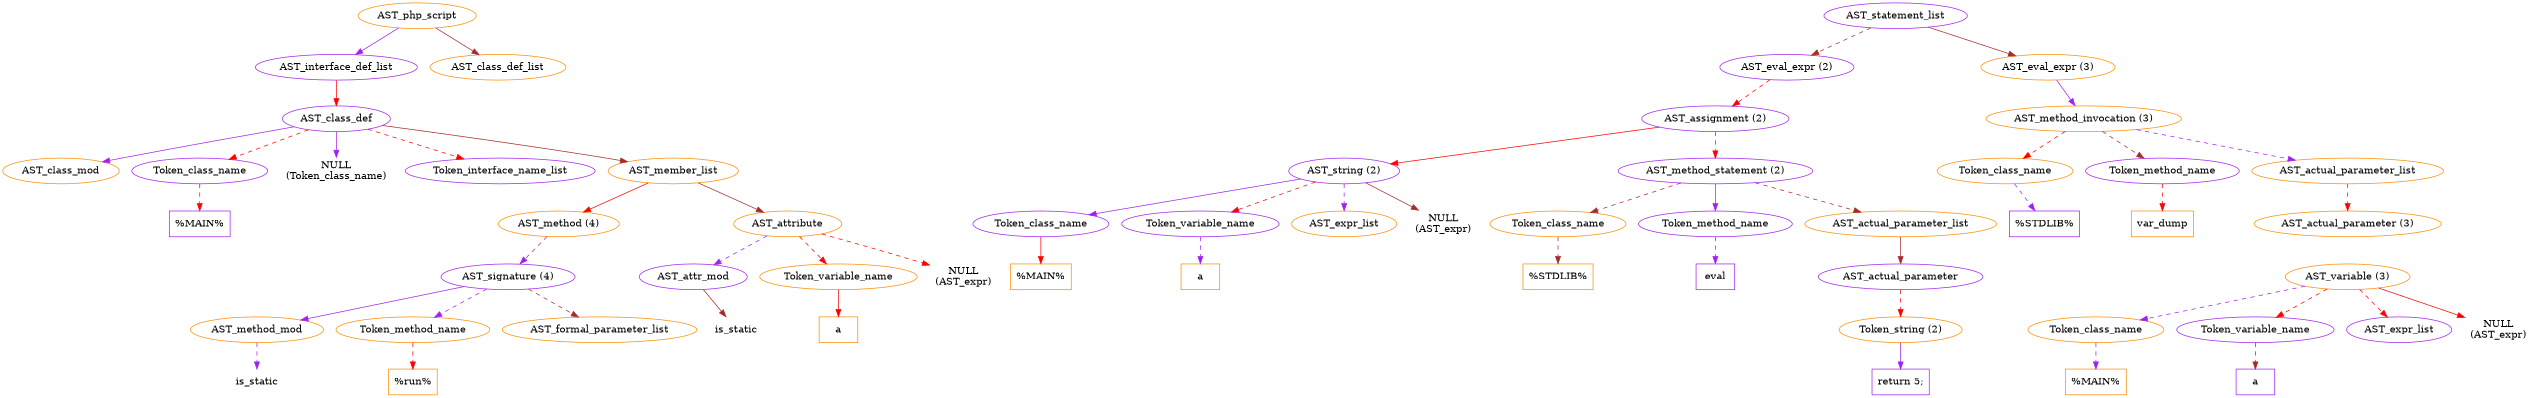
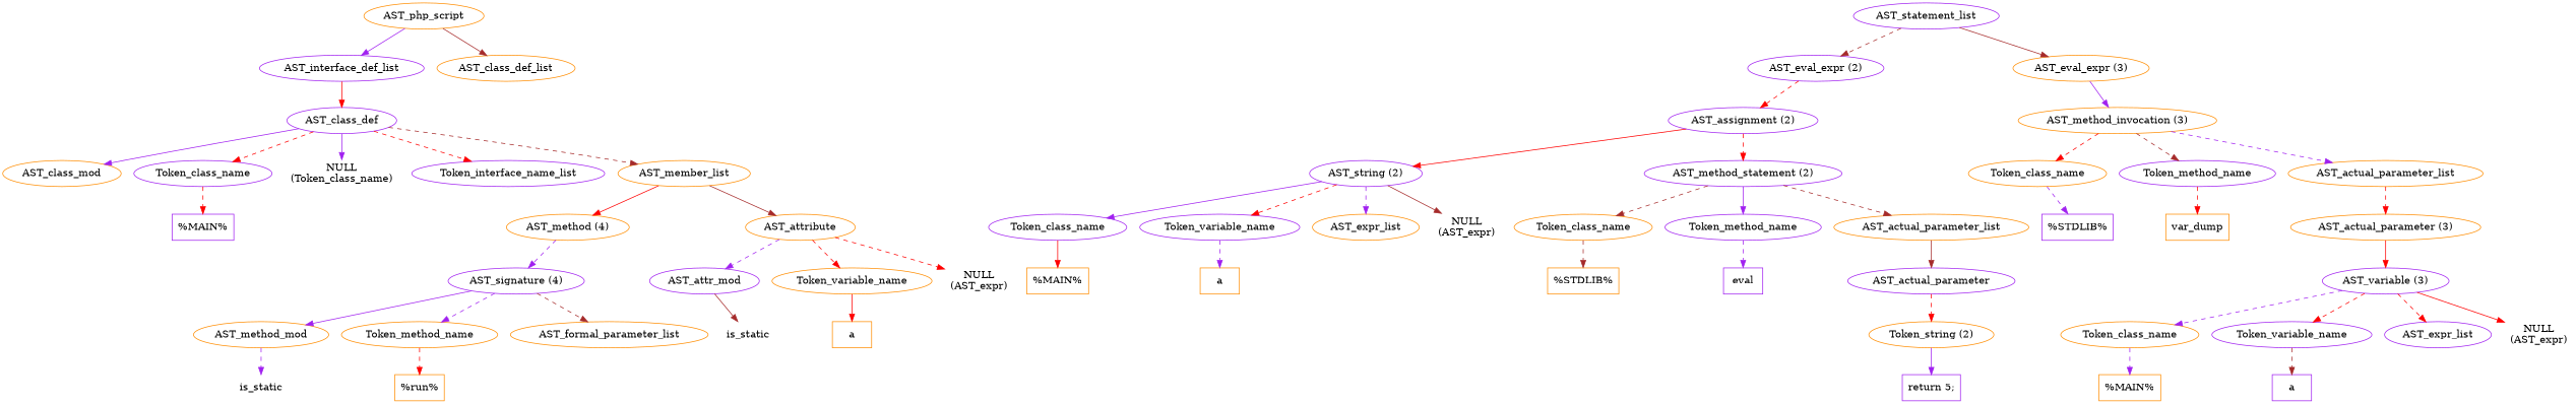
  digraph {
    node [color=darkorange]
    edge [color=red style=dashed]
    n1 [label=AST_php_script]
    n2 [color=purple label=AST_interface_def_list]
    n3 [label=AST_class_def_list]
    n4 [color=purple label=AST_class_def]
    n5 [label=AST_class_mod]
    n6 [color=purple label=Token_class_name]
    n7 [color=purple label="NULL\n(Token_class_name)" shape=plaintext]
    n8 [color=purple label=Token_interface_name_list]
    n9 [label=AST_member_list]
    n10 [color=purple label="%MAIN%" shape=box]
    n11 [label="AST_method (4)"]
    n12 [label=AST_attribute]
    n13 [color=purple label="AST_signature (4)"]
    n14 [color=purple label=AST_attr_mod]
    n15 [label=Token_variable_name]
    n16 [color=purple label="NULL\n(AST_expr)" shape=plaintext]
    n17 [label=AST_method_mod]
    n18 [label=Token_method_name]
    n19 [label=AST_formal_parameter_list]
    n20 [color=purple label=AST_statement_list]
    n21 [color=purple label="AST_eval_expr (2)"]
    n22 [label="AST_eval_expr (3)"]
    n23 [label=is_static shape=plaintext]
    n24 [label="%run%" shape=box]
    n25 [color=purple label="AST_assignment (2)"]
    n26 [label="AST_method_invocation (3)"]
    n27 [color=purple label="AST_string (2)"]
    n28 [color=purple label="AST_method_statement (2)"]
    n29 [color=purple label=Token_class_name]
    n30 [color=purple label=Token_variable_name]
    n31 [label=AST_expr_list]
    n32 [color=purple label="NULL\n(AST_expr)" shape=plaintext]
    n33 [label=Token_class_name]
    n34 [color=purple label=Token_method_name]
    n35 [label=AST_actual_parameter_list]
    n36 [label="%MAIN%" shape=box]
    n37 [label=a shape=box]
    n38 [label="%STDLIB%" shape=box]
    n39 [color=purple label=eval shape=box]
    n40 [color=purple label=AST_actual_parameter]
    n41 [label="Token_string (2)"]
    n42 [color=purple label="return 5;" shape=box]
    n43 [label=Token_class_name]
    n44 [color=purple label=Token_method_name]
    n45 [label=AST_actual_parameter_list]
    n46 [color=purple label="%STDLIB%" shape=box]
    n47 [label=var_dump shape=box]
    n48 [label="AST_actual_parameter (3)"]
-   n49 [label="AST_variable (3)"]
+   n49 [color=purple label="AST_variable (3)"]
    n50 [label=Token_class_name]
    n51 [color=purple label=Token_variable_name]
    n52 [color=purple label=AST_expr_list]
    n53 [color=purple label="NULL\n(AST_expr)" shape=plaintext]
    n54 [label="%MAIN%" shape=box]
    n55 [color=purple label=a shape=box]
    n56 [label=is_static shape=plaintext]
    n57 [label=a shape=box]
    n1 -> n2 [color=purple style=solid]
    n1 -> n3 [color=brown style=solid]
    n2 -> n4 [style=solid]
    n4 -> n5 [color=purple style=solid]
    n4 -> n6
    n4 -> n7 [color=purple style=solid]
    n4 -> n8
-   n4 -> n9 [color=brown style=solid]
+   n4 -> n9 [color=brown]
    n6 -> n10
    n9 -> n11 [style=solid]
    n9 -> n12 [color=brown style=solid]
    n11 -> n13 [color=purple]
    n12 -> n14 [color=purple]
    n12 -> n15
    n12 -> n16
    n13 -> n17 [color=purple style=solid]
    n13 -> n18 [color=purple]
    n13 -> n19 [color=brown]
    n14 -> n56 [color=brown style=solid]
    n15 -> n57 [style=solid]
    n17 -> n23 [color=purple]
    n18 -> n24
    n20 -> n21 [color=brown]
    n20 -> n22 [color=brown style=solid]
    n21 -> n25
    n22 -> n26 [color=purple style=solid]
    n25 -> n27 [style=solid]
    n25 -> n28
    n26 -> n43
    n26 -> n44 [color=brown]
    n26 -> n45 [color=purple]
    n27 -> n29 [color=purple style=solid]
    n27 -> n30
    n27 -> n31 [color=purple]
    n27 -> n32 [color=brown style=solid]
    n28 -> n33 [color=brown]
    n28 -> n34 [color=purple style=solid]
    n28 -> n35 [color=brown]
    n29 -> n36 [style=solid]
    n30 -> n37 [color=purple]
    n33 -> n38 [color=brown]
    n34 -> n39 [color=purple]
    n35 -> n40 [color=brown style=solid]
    n40 -> n41
    n41 -> n42 [color=purple style=solid]
    n43 -> n46 [color=purple]
    n44 -> n47
    n45 -> n48
+   n48 -> n49 [style=solid]
    n49 -> n50 [color=purple]
    n49 -> n51
    n49 -> n52
    n49 -> n53 [style=solid]
    n50 -> n54 [color=purple]
    n51 -> n55 [color=brown]
  }
